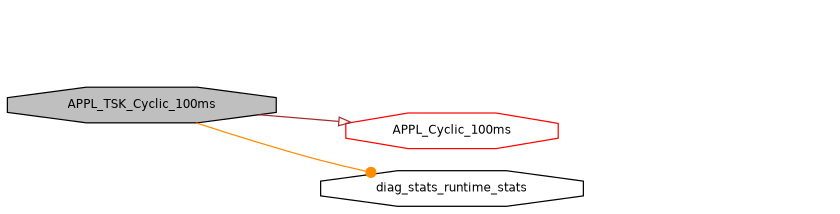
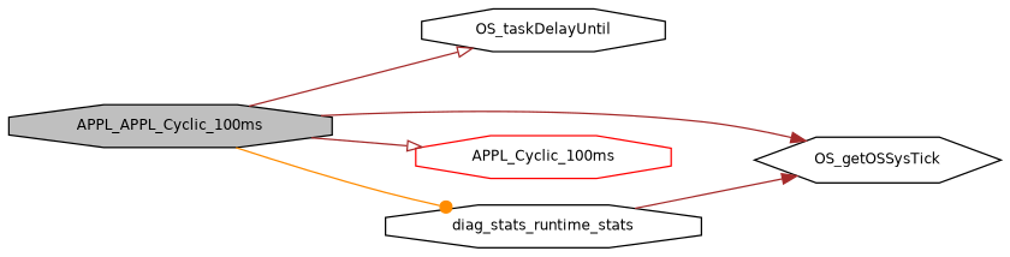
  digraph {
    rankdir=LR
    node [color=black fillcolor=white fontname=Helvetica fontsize=10 shape=octagon style=filled]
    edge [arrowhead=onormal color=brown fontname=Helvetica fontsize=10 labelfontname=Helvetica labelfontsize=10 style=solid]
-   n1 [fillcolor=grey75 fontcolor=black height=0.2 label=APPL_TSK_Cyclic_100ms width=0.4]
+   n1 [fillcolor=grey75 fontcolor=black height=0.2 label=APPL_APPL_Cyclic_100ms width=0.4]
+   n2 [height=0.2 label=OS_taskDelayUntil width=0.4]
+   n3 [height=0.2 label=OS_getOSSysTick shape=hexagon width=0.4]
    n4 [color=red height=0.2 label=APPL_Cyclic_100ms width=0.4]
    n5 [height=0.2 label=diag_stats_runtime_stats width=0.4]
+   n1 -> n2
+   n1 -> n3 [arrowhead=normal]
    n1 -> n4
    n1 -> n5 [arrowhead=dot color=darkorange]
+   n5 -> n3 [arrowhead=normal]
  }
